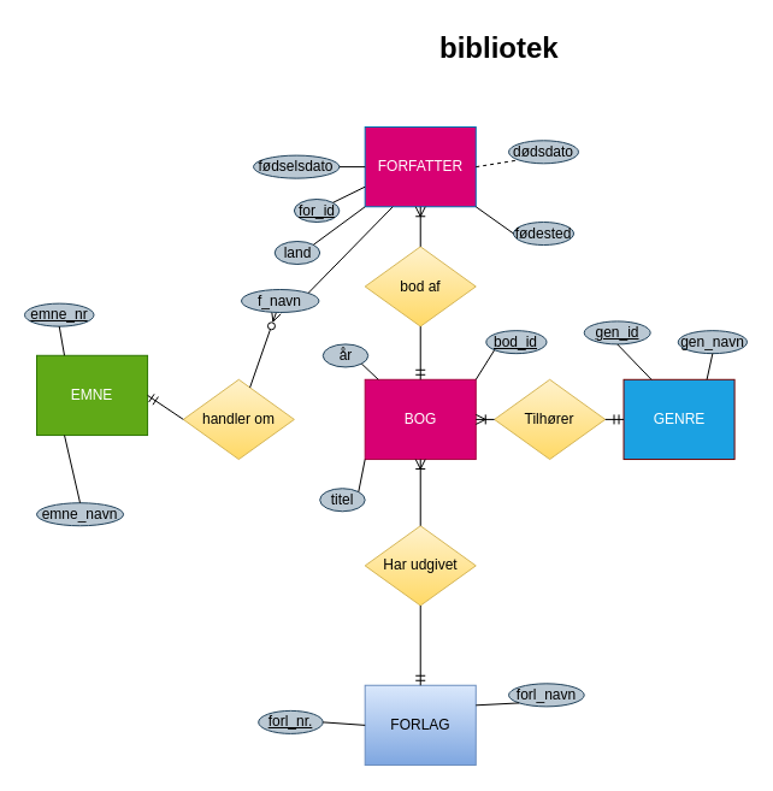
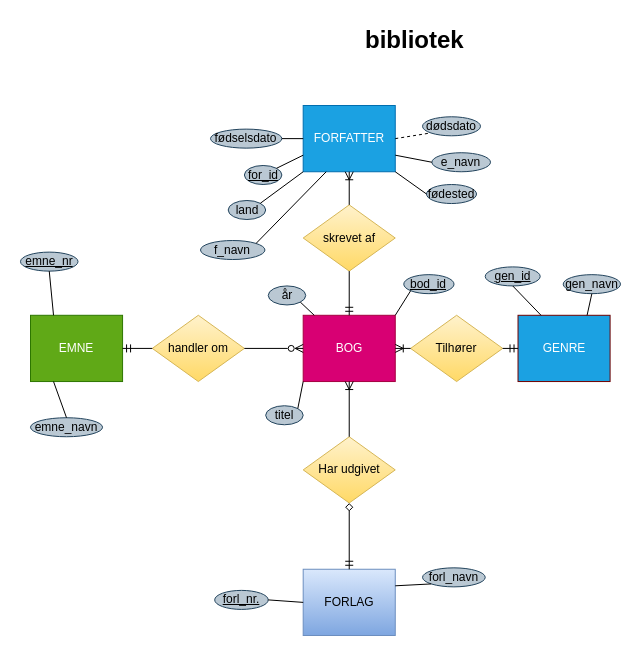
  <mxCell id="0" />
  <mxCell id="1" parent="0" />
  <mxCell id="2" value="&lt;h1&gt;bibliotek&lt;/h1&gt;" style="text;html=1;strokeColor=none;fillColor=none;spacing=5;spacingTop=-20;whiteSpace=wrap;overflow=hidden;rounded=0;" parent="1" vertex="1"><mxGeometry x="360" y="20" width="190" height="40" as="geometry" /></mxCell>
  <mxCell id="3" value="" style="group" parent="1" vertex="1" connectable="0"><mxGeometry x="20" y="105" width="600.0" height="530" as="geometry" /></mxCell>
  <mxCell id="4" value="BOG" style="rounded=0;whiteSpace=wrap;html=1;fillColor=#d80073;fontColor=#ffffff;strokeColor=#A50040;" parent="3" vertex="1"><mxGeometry x="282.688" y="209.792" width="92.072" height="66.25" as="geometry" /></mxCell>
- <mxCell id="5" value="FORFATTER" style="rounded=0;whiteSpace=wrap;html=1;fillColor=#d80073;fontColor=#ffffff;strokeColor=#006EAF;" parent="3" vertex="1"><mxGeometry x="282.688" width="92.072" height="66.25" as="geometry" /></mxCell>
+ <mxCell id="5" value="FORFATTER" style="rounded=0;whiteSpace=wrap;html=1;fillColor=#1ba1e2;fontColor=#ffffff;strokeColor=#006EAF;" parent="3" vertex="1"><mxGeometry x="282.688" width="92.072" height="66.25" as="geometry" /></mxCell>
  <mxCell id="6" value="FORLAG" style="rounded=0;whiteSpace=wrap;html=1;fillColor=#dae8fc;gradientColor=#7ea6e0;strokeColor=#6c8ebf;" parent="3" vertex="1"><mxGeometry x="282.688" y="463.75" width="92.072" height="66.25" as="geometry" /></mxCell>
  <mxCell id="7" value="GENRE" style="rounded=0;whiteSpace=wrap;html=1;fillColor=#1ba1e2;fontColor=#ffffff;strokeColor=#6F0000;" parent="3" vertex="1"><mxGeometry x="497.523" y="209.792" width="92.072" height="66.25" as="geometry" /></mxCell>
- <mxCell id="8" value="EMNE" style="rounded=0;whiteSpace=wrap;html=1;fillColor=#60a917;strokeColor=#2D7600;fontColor=#ffffff;" parent="3" vertex="1"><mxGeometry x="10" y="189.792" width="92.072" height="66.25" as="geometry" /></mxCell>
+ <mxCell id="8" value="EMNE" style="rounded=0;whiteSpace=wrap;html=1;fillColor=#60a917;strokeColor=#2D7600;fontColor=#ffffff;" parent="3" vertex="1"><mxGeometry x="10" y="209.792" width="92.072" height="66.25" as="geometry" /></mxCell>
  <mxCell id="9" value="Har udgivet" style="shape=rhombus;perimeter=rhombusPerimeter;whiteSpace=wrap;html=1;align=center;fillColor=#fff2cc;gradientColor=#ffd966;strokeColor=#d6b656;" parent="3" vertex="1"><mxGeometry x="282.688" y="331.25" width="92.072" height="66.25" as="geometry" /></mxCell>
  <mxCell id="10" value="Tilhører" style="shape=rhombus;perimeter=rhombusPerimeter;whiteSpace=wrap;html=1;align=center;fillColor=#fff2cc;gradientColor=#ffd966;strokeColor=#d6b656;" parent="3" vertex="1"><mxGeometry x="390.105" y="209.792" width="92.072" height="66.25" as="geometry" /></mxCell>
  <mxCell id="11" value="handler om" style="shape=rhombus;perimeter=rhombusPerimeter;whiteSpace=wrap;html=1;align=center;fillColor=#fff2cc;gradientColor=#ffd966;strokeColor=#d6b656;" parent="3" vertex="1"><mxGeometry x="131.793" y="209.792" width="92.072" height="66.25" as="geometry" /></mxCell>
- <mxCell id="12" value="bod af" style="shape=rhombus;perimeter=rhombusPerimeter;whiteSpace=wrap;html=1;align=center;fillColor=#fff2cc;gradientColor=#ffd966;strokeColor=#d6b656;" parent="3" vertex="1"><mxGeometry x="282.688" y="99.375" width="92.072" height="66.25" as="geometry" /></mxCell>
- <mxCell id="13" value="" style="endArrow=ERzeroToMany;html=1;rounded=0;endFill=0;" parent="3" source="11" target="51" edge="1"><mxGeometry width="50" height="50" relative="1" as="geometry"><mxPoint x="113.889" y="231.875" as="sourcePoint" /><mxPoint x="152.252" y="176.667" as="targetPoint" /></mxGeometry></mxCell>
+ <mxCell id="12" value="skrevet af" style="shape=rhombus;perimeter=rhombusPerimeter;whiteSpace=wrap;html=1;align=center;fillColor=#fff2cc;gradientColor=#ffd966;strokeColor=#d6b656;" parent="3" vertex="1"><mxGeometry x="282.688" y="99.375" width="92.072" height="66.25" as="geometry" /></mxCell>
+ <mxCell id="13" value="" style="endArrow=ERzeroToMany;html=1;rounded=0;entryX=0;entryY=0.5;entryDx=0;entryDy=0;endFill=0;" parent="3" source="11" target="4" edge="1"><mxGeometry width="50" height="50" relative="1" as="geometry"><mxPoint x="113.889" y="231.875" as="sourcePoint" /><mxPoint x="152.252" y="176.667" as="targetPoint" /></mxGeometry></mxCell>
  <mxCell id="14" value="" style="endArrow=ERmandOne;html=1;rounded=0;exitX=0;exitY=0.5;exitDx=0;exitDy=0;entryX=1;entryY=0.5;entryDx=0;entryDy=0;startArrow=none;startFill=0;endFill=0;" parent="3" source="11" target="8" edge="1"><mxGeometry width="50" height="50" relative="1" as="geometry"><mxPoint x="175.27" y="242.917" as="sourcePoint" /><mxPoint x="10" y="255" as="targetPoint" /></mxGeometry></mxCell>
  <mxCell id="15" value="" style="endArrow=ERmandOne;html=1;rounded=0;entryX=0;entryY=0.5;entryDx=0;entryDy=0;exitX=1;exitY=0.5;exitDx=0;exitDy=0;endFill=0;" parent="3" source="10" target="7" edge="1"><mxGeometry width="50" height="50" relative="1" as="geometry"><mxPoint x="113.889" y="231.875" as="sourcePoint" /><mxPoint x="198.288" y="88.333" as="targetPoint" /></mxGeometry></mxCell>
- <mxCell id="16" value="" style="endArrow=none;html=1;rounded=0;entryX=0.5;entryY=1;entryDx=0;entryDy=0;exitX=0.5;exitY=0;exitDx=0;exitDy=0;endFill=0;startArrow=ERmandOne;startFill=0;" parent="3" source="6" target="9" edge="1"><mxGeometry width="50" height="50" relative="1" as="geometry"><mxPoint x="-47.237" y="99.375" as="sourcePoint" /><mxPoint x="152.252" y="176.667" as="targetPoint" /></mxGeometry></mxCell>
+ <mxCell id="16" value="" style="endArrow=diamond;html=1;rounded=0;entryX=0.5;entryY=1;entryDx=0;entryDy=0;exitX=0.5;exitY=0;exitDx=0;exitDy=0;endFill=0;startArrow=ERmandOne;startFill=0;" parent="3" source="6" target="9" edge="1"><mxGeometry width="50" height="50" relative="1" as="geometry"><mxPoint x="-47.237" y="99.375" as="sourcePoint" /><mxPoint x="152.252" y="176.667" as="targetPoint" /></mxGeometry></mxCell>
  <mxCell id="17" value="" style="endArrow=ERoneToMany;html=1;rounded=0;entryX=0.5;entryY=1;entryDx=0;entryDy=0;endFill=0;" parent="3" source="9" target="4" edge="1"><mxGeometry width="50" height="50" relative="1" as="geometry"><mxPoint x="113.889" y="231.875" as="sourcePoint" /><mxPoint x="152.252" y="176.667" as="targetPoint" /></mxGeometry></mxCell>
  <mxCell id="18" value="" style="endArrow=none;html=1;rounded=0;entryX=0.5;entryY=1;entryDx=0;entryDy=0;endFill=0;startArrow=ERmandOne;startFill=0;" parent="3" source="4" target="12" edge="1"><mxGeometry width="50" height="50" relative="1" as="geometry"><mxPoint x="113.889" y="231.875" as="sourcePoint" /><mxPoint x="152.252" y="176.667" as="targetPoint" /></mxGeometry></mxCell>
  <mxCell id="19" value="" style="endArrow=ERoneToMany;html=1;rounded=0;entryX=0.5;entryY=1;entryDx=0;entryDy=0;exitX=0.5;exitY=0;exitDx=0;exitDy=0;startArrow=none;startFill=0;endFill=0;" parent="3" source="12" target="5" edge="1"><mxGeometry width="50" height="50" relative="1" as="geometry"><mxPoint x="113.889" y="231.875" as="sourcePoint" /><mxPoint x="152.252" y="176.667" as="targetPoint" /></mxGeometry></mxCell>
  <mxCell id="20" value="" style="endArrow=none;html=1;rounded=0;exitX=1;exitY=0.5;exitDx=0;exitDy=0;startArrow=ERoneToMany;startFill=0;" parent="3" source="4" edge="1"><mxGeometry width="50" height="50" relative="1" as="geometry"><mxPoint x="113.889" y="231.875" as="sourcePoint" /><mxPoint x="390.105" y="242.917" as="targetPoint" /></mxGeometry></mxCell>
  <mxCell id="21" value="&lt;u&gt;emne_nr&lt;/u&gt;" style="ellipse;whiteSpace=wrap;html=1;fillColor=#bac8d3;strokeColor=#23445d;" parent="3" vertex="1"><mxGeometry y="146.61" width="57.51" height="19.02" as="geometry" /></mxCell>
  <mxCell id="22" value="emne_navn" style="ellipse;whiteSpace=wrap;html=1;fillColor=#bac8d3;strokeColor=#23445d;" parent="3" vertex="1"><mxGeometry x="10" y="312.23" width="72.05" height="19.02" as="geometry" /></mxCell>
  <mxCell id="23" value="&lt;u&gt;forl_nr.&lt;/u&gt;" style="ellipse;whiteSpace=wrap;html=1;fillColor=#bac8d3;strokeColor=#23445d;" parent="3" vertex="1"><mxGeometry x="194.189" y="484.89" width="53.536" height="19.02" as="geometry" /></mxCell>
  <mxCell id="24" value="forl_navn" style="ellipse;whiteSpace=wrap;html=1;fillColor=#bac8d3;strokeColor=#23445d;" parent="3" vertex="1"><mxGeometry x="402.037" y="462.34" width="62.693" height="19.02" as="geometry" /></mxCell>
  <mxCell id="25" value="gen_navn" style="ellipse;whiteSpace=wrap;html=1;fillColor=#bac8d3;strokeColor=#23445d;" parent="3" vertex="1"><mxGeometry x="542.708" y="169.15" width="57.292" height="19.02" as="geometry" /></mxCell>
  <mxCell id="26" value="&lt;u&gt;gen_id&lt;/u&gt;" style="ellipse;whiteSpace=wrap;html=1;fillColor=#bac8d3;strokeColor=#23445d;" parent="3" vertex="1"><mxGeometry x="464.73" y="161.4" width="54.961" height="19.02" as="geometry" /></mxCell>
  <mxCell id="27" value="dødsdato" style="ellipse;whiteSpace=wrap;html=1;fillColor=#bac8d3;strokeColor=#23445d;" parent="3" vertex="1"><mxGeometry x="402.04" y="11.28" width="57.96" height="19.02" as="geometry" /></mxCell>
+ <mxCell id="28" value="e_navn" style="ellipse;whiteSpace=wrap;html=1;fillColor=#bac8d3;strokeColor=#23445d;" parent="3" vertex="1"><mxGeometry x="411.42" y="47.23" width="58.58" height="19.02" as="geometry" /></mxCell>
  <mxCell id="29" value="&lt;u&gt;bod_id&lt;/u&gt;" style="ellipse;whiteSpace=wrap;html=1;fillColor=#bac8d3;strokeColor=#23445d;" parent="3" vertex="1"><mxGeometry x="383.287" y="169.15" width="50.227" height="19.02" as="geometry" /></mxCell>
  <mxCell id="30" value="titel" style="ellipse;whiteSpace=wrap;html=1;fillColor=#bac8d3;strokeColor=#23445d;" parent="3" vertex="1"><mxGeometry x="245.179" y="300.251" width="37.511" height="19.024" as="geometry" /></mxCell>
  <mxCell id="31" value="fødselsdato" style="ellipse;whiteSpace=wrap;html=1;fillColor=#bac8d3;strokeColor=#23445d;" parent="3" vertex="1"><mxGeometry x="190" y="23.61" width="71.37" height="19.02" as="geometry" /></mxCell>
  <mxCell id="32" value="år" style="ellipse;whiteSpace=wrap;html=1;fillColor=#bac8d3;strokeColor=#23445d;" parent="3" vertex="1"><mxGeometry x="247.73" y="180.426" width="37.511" height="19.024" as="geometry" /></mxCell>
  <mxCell id="33" value="" style="endArrow=none;html=1;rounded=0;entryX=0.5;entryY=1;entryDx=0;entryDy=0;exitX=0.25;exitY=0;exitDx=0;exitDy=0;" parent="3" source="8" target="21" edge="1"><mxGeometry width="50" height="50" relative="1" as="geometry"><mxPoint x="186.353" y="338.298" as="sourcePoint" /><mxPoint x="233.242" y="281.915" as="targetPoint" /></mxGeometry></mxCell>
  <mxCell id="34" value="" style="endArrow=none;html=1;rounded=0;entryX=0.25;entryY=1;entryDx=0;entryDy=0;exitX=0.5;exitY=0;exitDx=0;exitDy=0;" parent="3" source="22" target="8" edge="1"><mxGeometry width="50" height="50" relative="1" as="geometry"><mxPoint x="186.353" y="338.298" as="sourcePoint" /><mxPoint x="233.242" y="281.915" as="targetPoint" /></mxGeometry></mxCell>
  <mxCell id="35" value="" style="endArrow=none;html=1;rounded=0;entryX=1;entryY=1;entryDx=0;entryDy=0;" parent="3" source="4" target="32" edge="1"><mxGeometry width="50" height="50" relative="1" as="geometry"><mxPoint x="186.353" y="338.298" as="sourcePoint" /><mxPoint x="233.242" y="281.915" as="targetPoint" /></mxGeometry></mxCell>
  <mxCell id="36" value="" style="endArrow=none;html=1;rounded=0;entryX=0;entryY=1;entryDx=0;entryDy=0;exitX=1;exitY=0;exitDx=0;exitDy=0;" parent="3" source="30" target="4" edge="1"><mxGeometry width="50" height="50" relative="1" as="geometry"><mxPoint x="186.353" y="338.298" as="sourcePoint" /><mxPoint x="233.242" y="281.915" as="targetPoint" /></mxGeometry></mxCell>
  <mxCell id="37" value="" style="endArrow=none;html=1;rounded=0;entryX=1;entryY=0.5;entryDx=0;entryDy=0;exitX=0;exitY=0.5;exitDx=0;exitDy=0;" parent="3" source="5" target="31" edge="1"><mxGeometry width="50" height="50" relative="1" as="geometry"><mxPoint x="186.353" y="338.298" as="sourcePoint" /><mxPoint x="233.242" y="281.915" as="targetPoint" /></mxGeometry></mxCell>
  <mxCell id="38" value="" style="endArrow=none;html=1;rounded=0;entryX=0;entryY=1;entryDx=0;entryDy=0;exitX=1;exitY=0.5;exitDx=0;exitDy=0;dashed=1;" parent="3" source="5" target="27" edge="1"><mxGeometry width="50" height="50" relative="1" as="geometry"><mxPoint x="186.353" y="338.298" as="sourcePoint" /><mxPoint x="233.242" y="281.915" as="targetPoint" /></mxGeometry></mxCell>
+ <mxCell id="39" value="" style="endArrow=none;html=1;rounded=0;entryX=0;entryY=0.5;entryDx=0;entryDy=0;exitX=1;exitY=0.75;exitDx=0;exitDy=0;" parent="3" source="5" target="28" edge="1"><mxGeometry width="50" height="50" relative="1" as="geometry"><mxPoint x="186.353" y="338.298" as="sourcePoint" /><mxPoint x="233.242" y="281.915" as="targetPoint" /></mxGeometry></mxCell>
  <mxCell id="40" value="" style="endArrow=none;html=1;rounded=0;entryX=0;entryY=1;entryDx=0;entryDy=0;exitX=1;exitY=0;exitDx=0;exitDy=0;" parent="3" source="4" target="29" edge="1"><mxGeometry width="50" height="50" relative="1" as="geometry"><mxPoint x="364.53" y="202.979" as="sourcePoint" /><mxPoint x="233.242" y="281.915" as="targetPoint" /></mxGeometry></mxCell>
  <mxCell id="41" value="" style="endArrow=none;html=1;rounded=0;entryX=0;entryY=0.5;entryDx=0;entryDy=0;exitX=1;exitY=0.5;exitDx=0;exitDy=0;" parent="3" source="23" target="6" edge="1"><mxGeometry width="50" height="50" relative="1" as="geometry"><mxPoint x="186.353" y="338.298" as="sourcePoint" /><mxPoint x="233.242" y="281.915" as="targetPoint" /></mxGeometry></mxCell>
  <mxCell id="42" value="" style="endArrow=none;html=1;rounded=0;entryX=0;entryY=1;entryDx=0;entryDy=0;exitX=1;exitY=0.25;exitDx=0;exitDy=0;" parent="3" source="6" target="24" edge="1"><mxGeometry width="50" height="50" relative="1" as="geometry"><mxPoint x="186.353" y="338.298" as="sourcePoint" /><mxPoint x="233.242" y="281.915" as="targetPoint" /></mxGeometry></mxCell>
  <mxCell id="43" value="" style="endArrow=none;html=1;rounded=0;entryX=0.5;entryY=1;entryDx=0;entryDy=0;exitX=0.75;exitY=0;exitDx=0;exitDy=0;" parent="3" source="7" target="25" edge="1"><mxGeometry width="50" height="50" relative="1" as="geometry"><mxPoint x="186.353" y="338.298" as="sourcePoint" /><mxPoint x="233.242" y="281.915" as="targetPoint" /></mxGeometry></mxCell>
  <mxCell id="44" value="" style="endArrow=none;html=1;rounded=0;entryX=0.5;entryY=1;entryDx=0;entryDy=0;exitX=0.25;exitY=0;exitDx=0;exitDy=0;" parent="3" source="7" target="26" edge="1"><mxGeometry width="50" height="50" relative="1" as="geometry"><mxPoint x="186.353" y="338.298" as="sourcePoint" /><mxPoint x="233.242" y="281.915" as="targetPoint" /></mxGeometry></mxCell>
  <mxCell id="45" value="for_id" style="ellipse;whiteSpace=wrap;html=1;fillColor=#bac8d3;strokeColor=#23445d;fontStyle=4" parent="3" vertex="1"><mxGeometry x="223.865" y="60" width="37.511" height="19.024" as="geometry" /></mxCell>
  <mxCell id="46" value="" style="endArrow=none;html=1;rounded=0;entryX=0;entryY=0.75;entryDx=0;entryDy=0;exitX=1;exitY=0;exitDx=0;exitDy=0;" parent="3" source="45" target="5" edge="1"><mxGeometry width="50" height="50" relative="1" as="geometry"><mxPoint x="235.811" y="330" as="sourcePoint" /><mxPoint x="287.838" y="280" as="targetPoint" /></mxGeometry></mxCell>
  <mxCell id="47" value="fødested" style="ellipse;whiteSpace=wrap;html=1;fillColor=#bac8d3;strokeColor=#23445d;" parent="3" vertex="1"><mxGeometry x="406.02" y="79.02" width="50" height="19.02" as="geometry" /></mxCell>
  <mxCell id="48" value="land" style="ellipse;whiteSpace=wrap;html=1;fillColor=#bac8d3;strokeColor=#23445d;" parent="3" vertex="1"><mxGeometry x="207.67" y="95" width="37.511" height="19.024" as="geometry" /></mxCell>
  <mxCell id="49" value="" style="endArrow=none;html=1;rounded=0;entryX=0;entryY=0.5;entryDx=0;entryDy=0;exitX=1;exitY=1;exitDx=0;exitDy=0;" parent="3" source="5" target="47" edge="1"><mxGeometry width="50" height="50" relative="1" as="geometry"><mxPoint x="380" y="95" as="sourcePoint" /><mxPoint x="416.658" y="102.051" as="targetPoint" /></mxGeometry></mxCell>
  <mxCell id="50" value="" style="endArrow=none;html=1;rounded=0;entryX=0;entryY=1;entryDx=0;entryDy=0;exitX=1;exitY=0;exitDx=0;exitDy=0;" parent="3" source="48" target="5" edge="1"><mxGeometry width="50" height="50" relative="1" as="geometry"><mxPoint x="80" y="95" as="sourcePoint" /><mxPoint x="116.658" y="102.051" as="targetPoint" /></mxGeometry></mxCell>
  <mxCell id="51" value="f_navn" style="ellipse;whiteSpace=wrap;html=1;fillColor=#bac8d3;strokeColor=#23445d;" parent="3" vertex="1"><mxGeometry x="180" y="135" width="64.44" height="19.02" as="geometry" /></mxCell>
  <mxCell id="52" value="" style="endArrow=none;html=1;rounded=0;entryX=0.25;entryY=1;entryDx=0;entryDy=0;exitX=1;exitY=0;exitDx=0;exitDy=0;" parent="3" source="51" target="5" edge="1"><mxGeometry width="50" height="50" relative="1" as="geometry"><mxPoint x="120" y="165" as="sourcePoint" /><mxPoint x="162.906" y="133.416" as="targetPoint" /></mxGeometry></mxCell>
